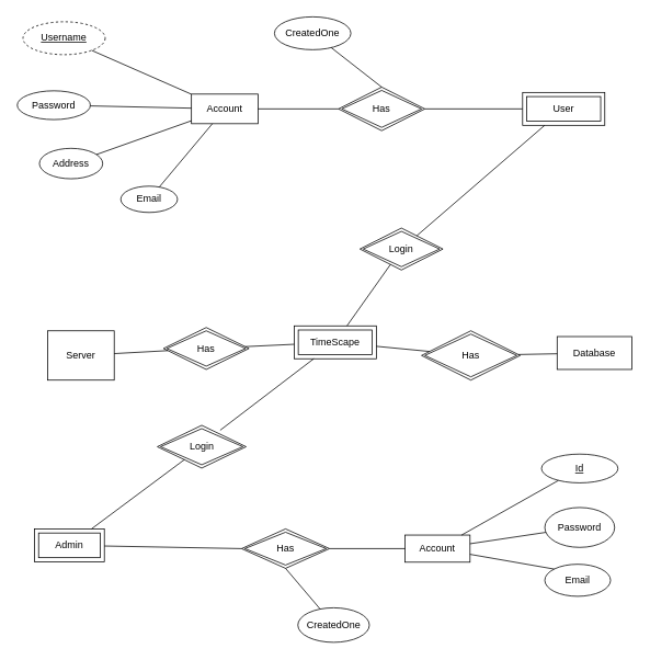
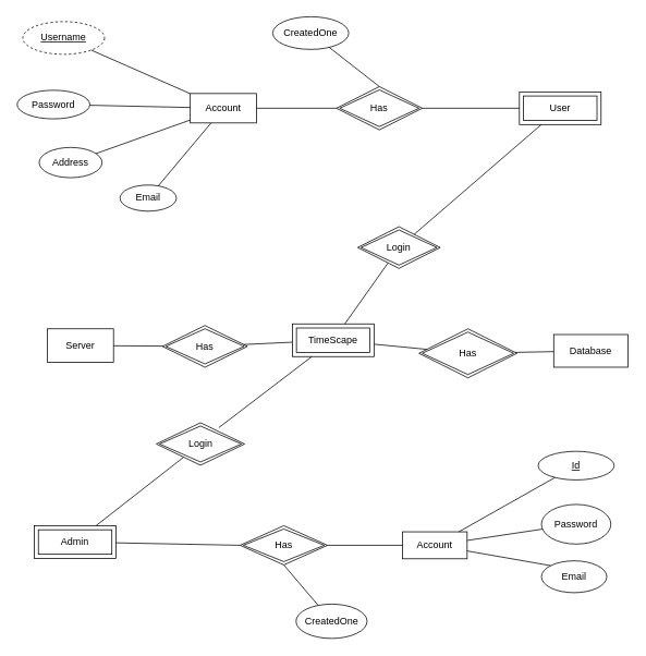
  <mxCell id="0" />
  <mxCell id="1" parent="0" />
  <mxCell id="2" value="Account" style="rounded=0;whiteSpace=wrap;html=1;" vertex="1" parent="1"><mxGeometry x="232" y="114" width="81" height="36" as="geometry" /></mxCell>
  <mxCell id="3" value="User" style="shape=ext;margin=3;double=1;whiteSpace=wrap;html=1;align=center;" vertex="1" parent="1"><mxGeometry x="635" y="112" width="100" height="40" as="geometry" /></mxCell>
  <mxCell id="4" value="Has" style="shape=rhombus;double=1;perimeter=rhombusPerimeter;whiteSpace=wrap;html=1;align=center;" vertex="1" parent="1"><mxGeometry x="411" y="105.5" width="105" height="53" as="geometry" /></mxCell>
  <mxCell id="5" value="CreatedOne" style="ellipse;whiteSpace=wrap;html=1;" vertex="1" parent="1"><mxGeometry x="333" y="20" width="93" height="40" as="geometry" /></mxCell>
  <mxCell id="6" value="" style="endArrow=none;html=1;rounded=0;exitX=0.5;exitY=0;exitDx=0;exitDy=0;" edge="1" parent="1" source="4" target="5"><mxGeometry width="50" height="50" relative="1" as="geometry"><mxPoint x="249" y="225" as="sourcePoint" /><mxPoint x="299" y="175" as="targetPoint" /></mxGeometry></mxCell>
  <mxCell id="7" value="" style="endArrow=none;html=1;rounded=0;" edge="1" parent="1" source="3" target="4"><mxGeometry width="50" height="50" relative="1" as="geometry"><mxPoint x="368" y="437" as="sourcePoint" /><mxPoint x="418" y="387" as="targetPoint" /></mxGeometry></mxCell>
  <mxCell id="8" value="" style="endArrow=none;html=1;rounded=0;" edge="1" parent="1" source="2" target="4"><mxGeometry width="50" height="50" relative="1" as="geometry"><mxPoint x="368" y="437" as="sourcePoint" /><mxPoint x="418" y="387" as="targetPoint" /></mxGeometry></mxCell>
- <mxCell id="9" value="Admin" style="shape=ext;margin=3;double=1;whiteSpace=wrap;html=1;align=center;" vertex="1" parent="1"><mxGeometry x="41" y="643" width="85" height="40" as="geometry" /></mxCell>
+ <mxCell id="9" value="Admin" style="shape=ext;margin=3;double=1;whiteSpace=wrap;html=1;align=center;" vertex="1" parent="1"><mxGeometry x="41" y="643" width="100" height="40" as="geometry" /></mxCell>
  <mxCell id="10" value="Has" style="shape=rhombus;double=1;perimeter=rhombusPerimeter;whiteSpace=wrap;html=1;align=center;" vertex="1" parent="1"><mxGeometry x="293" y="643" width="107" height="48" as="geometry" /></mxCell>
  <mxCell id="11" value="Account" style="rounded=0;whiteSpace=wrap;html=1;" vertex="1" parent="1"><mxGeometry x="492" y="650.5" width="79" height="33" as="geometry" /></mxCell>
  <mxCell id="12" value="" style="endArrow=none;html=1;rounded=0;entryX=0;entryY=0.5;entryDx=0;entryDy=0;" edge="1" parent="1" source="9" target="10"><mxGeometry width="50" height="50" relative="1" as="geometry"><mxPoint x="296" y="604" as="sourcePoint" /><mxPoint x="346" y="554" as="targetPoint" /></mxGeometry></mxCell>
  <mxCell id="13" value="" style="endArrow=none;html=1;rounded=0;" edge="1" parent="1" source="10" target="11"><mxGeometry width="50" height="50" relative="1" as="geometry"><mxPoint x="368" y="437" as="sourcePoint" /><mxPoint x="418" y="387" as="targetPoint" /></mxGeometry></mxCell>
  <mxCell id="14" value="CreatedOne" style="ellipse;whiteSpace=wrap;html=1;" vertex="1" parent="1"><mxGeometry x="361.5" y="739" width="87" height="42" as="geometry" /></mxCell>
  <mxCell id="15" value="" style="endArrow=none;html=1;rounded=0;exitX=0.5;exitY=1;exitDx=0;exitDy=0;" edge="1" parent="1" source="10" target="14"><mxGeometry width="50" height="50" relative="1" as="geometry"><mxPoint x="368" y="437" as="sourcePoint" /><mxPoint x="418" y="387" as="targetPoint" /></mxGeometry></mxCell>
  <mxCell id="16" value="Username" style="ellipse;whiteSpace=wrap;html=1;align=center;fontStyle=4;dashed=1;" vertex="1" parent="1"><mxGeometry x="27" y="26" width="100" height="40" as="geometry" /></mxCell>
  <mxCell id="17" value="" style="endArrow=none;html=1;rounded=0;" edge="1" parent="1" source="2" target="16"><mxGeometry width="50" height="50" relative="1" as="geometry"><mxPoint x="368" y="437" as="sourcePoint" /><mxPoint x="418" y="387" as="targetPoint" /></mxGeometry></mxCell>
  <mxCell id="18" value="Password" style="ellipse;whiteSpace=wrap;html=1;" vertex="1" parent="1"><mxGeometry x="20" y="110" width="89" height="35" as="geometry" /></mxCell>
  <mxCell id="19" value="" style="endArrow=none;html=1;rounded=0;" edge="1" parent="1" source="2" target="18"><mxGeometry width="50" height="50" relative="1" as="geometry"><mxPoint x="368" y="437" as="sourcePoint" /><mxPoint x="418" y="387" as="targetPoint" /></mxGeometry></mxCell>
  <mxCell id="20" value="Address" style="ellipse;whiteSpace=wrap;html=1;" vertex="1" parent="1"><mxGeometry x="47" y="180" width="77" height="37" as="geometry" /></mxCell>
  <mxCell id="21" value="" style="endArrow=none;html=1;rounded=0;" edge="1" parent="1" source="20" target="2"><mxGeometry width="50" height="50" relative="1" as="geometry"><mxPoint x="368" y="437" as="sourcePoint" /><mxPoint x="418" y="387" as="targetPoint" /></mxGeometry></mxCell>
  <mxCell id="22" value="Email" style="ellipse;whiteSpace=wrap;html=1;" vertex="1" parent="1"><mxGeometry x="146" y="226" width="69" height="32" as="geometry" /></mxCell>
  <mxCell id="23" value="" style="endArrow=none;html=1;rounded=0;" edge="1" parent="1" source="22" target="2"><mxGeometry width="50" height="50" relative="1" as="geometry"><mxPoint x="368" y="437" as="sourcePoint" /><mxPoint x="418" y="387" as="targetPoint" /></mxGeometry></mxCell>
  <mxCell id="24" value="TimeScape" style="shape=ext;margin=3;double=1;whiteSpace=wrap;html=1;align=center;" vertex="1" parent="1"><mxGeometry x="357" y="396" width="100" height="40" as="geometry" /></mxCell>
  <mxCell id="25" value="Login" style="shape=rhombus;double=1;perimeter=rhombusPerimeter;whiteSpace=wrap;html=1;align=center;" vertex="1" parent="1"><mxGeometry x="190.5" y="517" width="108" height="52" as="geometry" /></mxCell>
  <mxCell id="26" value="" style="endArrow=none;html=1;rounded=0;exitX=0.708;exitY=0.115;exitDx=0;exitDy=0;exitPerimeter=0;" edge="1" parent="1" source="25" target="24"><mxGeometry width="50" height="50" relative="1" as="geometry"><mxPoint x="368" y="437" as="sourcePoint" /><mxPoint x="418" y="387" as="targetPoint" /></mxGeometry></mxCell>
  <mxCell id="27" value="Login" style="shape=rhombus;double=1;perimeter=rhombusPerimeter;whiteSpace=wrap;html=1;align=center;" vertex="1" parent="1"><mxGeometry x="437" y="277" width="101" height="51" as="geometry" /></mxCell>
  <mxCell id="28" value="" style="endArrow=none;html=1;rounded=0;" edge="1" parent="1" source="24" target="27"><mxGeometry width="50" height="50" relative="1" as="geometry"><mxPoint x="368" y="437" as="sourcePoint" /><mxPoint x="418" y="387" as="targetPoint" /></mxGeometry></mxCell>
  <mxCell id="29" value="" style="endArrow=none;html=1;rounded=0;" edge="1" parent="1" source="27" target="3"><mxGeometry width="50" height="50" relative="1" as="geometry"><mxPoint x="368" y="437" as="sourcePoint" /><mxPoint x="418" y="387" as="targetPoint" /></mxGeometry></mxCell>
  <mxCell id="30" value="" style="endArrow=none;html=1;rounded=0;" edge="1" parent="1" source="9" target="25"><mxGeometry width="50" height="50" relative="1" as="geometry"><mxPoint x="368" y="437" as="sourcePoint" /><mxPoint x="418" y="387" as="targetPoint" /></mxGeometry></mxCell>
  <mxCell id="31" value="Id" style="ellipse;whiteSpace=wrap;html=1;align=center;fontStyle=4;" vertex="1" parent="1"><mxGeometry x="658" y="552" width="93" height="35" as="geometry" /></mxCell>
  <mxCell id="32" value="" style="endArrow=none;html=1;rounded=0;" edge="1" parent="1" source="11" target="31"><mxGeometry width="50" height="50" relative="1" as="geometry"><mxPoint x="368" y="437" as="sourcePoint" /><mxPoint x="418" y="387" as="targetPoint" /></mxGeometry></mxCell>
  <mxCell id="33" value="Password" style="ellipse;whiteSpace=wrap;html=1;" vertex="1" parent="1"><mxGeometry x="662" y="617" width="85" height="48.5" as="geometry" /></mxCell>
  <mxCell id="34" value="" style="endArrow=none;html=1;rounded=0;" edge="1" parent="1" source="11" target="33"><mxGeometry width="50" height="50" relative="1" as="geometry"><mxPoint x="368" y="437" as="sourcePoint" /><mxPoint x="418" y="387" as="targetPoint" /></mxGeometry></mxCell>
  <mxCell id="35" value="Email" style="ellipse;whiteSpace=wrap;html=1;" vertex="1" parent="1"><mxGeometry x="662" y="686" width="80" height="39" as="geometry" /></mxCell>
  <mxCell id="36" value="" style="endArrow=none;html=1;rounded=0;entryX=0;entryY=0;entryDx=0;entryDy=0;" edge="1" parent="1" source="11" target="35"><mxGeometry width="50" height="50" relative="1" as="geometry"><mxPoint x="368" y="437" as="sourcePoint" /><mxPoint x="418" y="387" as="targetPoint" /></mxGeometry></mxCell>
  <mxCell id="37" value="Database" style="rounded=0;whiteSpace=wrap;html=1;" vertex="1" parent="1"><mxGeometry x="677" y="409" width="91" height="40" as="geometry" /></mxCell>
  <mxCell id="38" value="Has" style="shape=rhombus;double=1;perimeter=rhombusPerimeter;whiteSpace=wrap;html=1;align=center;" vertex="1" parent="1"><mxGeometry x="512" y="402" width="120" height="60" as="geometry" /></mxCell>
  <mxCell id="39" value="" style="endArrow=none;html=1;rounded=0;" edge="1" parent="1" source="24" target="38"><mxGeometry width="50" height="50" relative="1" as="geometry"><mxPoint x="368" y="437" as="sourcePoint" /><mxPoint x="418" y="387" as="targetPoint" /></mxGeometry></mxCell>
  <mxCell id="40" value="" style="endArrow=none;html=1;rounded=0;" edge="1" parent="1" source="38" target="37"><mxGeometry width="50" height="50" relative="1" as="geometry"><mxPoint x="368" y="437" as="sourcePoint" /><mxPoint x="418" y="387" as="targetPoint" /></mxGeometry></mxCell>
- <mxCell id="41" value="Server" style="rounded=0;whiteSpace=wrap;html=1;" vertex="1" parent="1"><mxGeometry x="57" y="402" width="81" height="60" as="geometry" /></mxCell>
+ <mxCell id="41" value="Server" style="rounded=0;whiteSpace=wrap;html=1;" vertex="1" parent="1"><mxGeometry x="57" y="402" width="81" height="41" as="geometry" /></mxCell>
  <mxCell id="42" value="Has" style="shape=rhombus;double=1;perimeter=rhombusPerimeter;whiteSpace=wrap;html=1;align=center;" vertex="1" parent="1"><mxGeometry x="198" y="398" width="104" height="51" as="geometry" /></mxCell>
  <mxCell id="43" value="" style="endArrow=none;html=1;rounded=0;" edge="1" parent="1" source="24" target="42"><mxGeometry width="50" height="50" relative="1" as="geometry"><mxPoint x="368" y="437" as="sourcePoint" /><mxPoint x="418" y="387" as="targetPoint" /></mxGeometry></mxCell>
  <mxCell id="44" value="" style="endArrow=none;html=1;rounded=0;" edge="1" parent="1" source="42" target="41"><mxGeometry width="50" height="50" relative="1" as="geometry"><mxPoint x="368" y="437" as="sourcePoint" /><mxPoint x="418" y="387" as="targetPoint" /></mxGeometry></mxCell>
